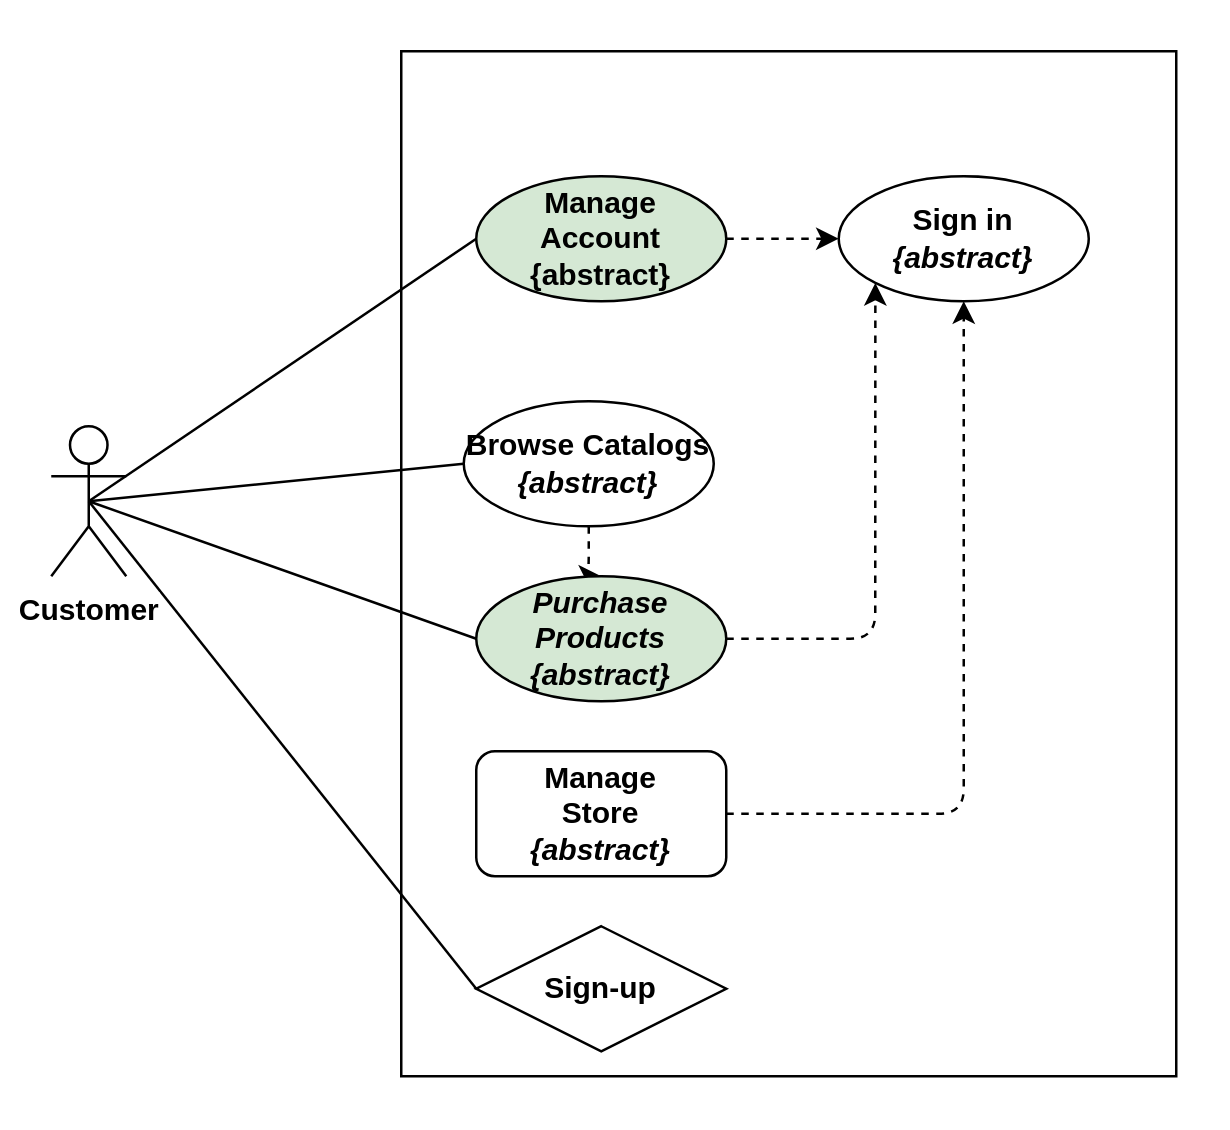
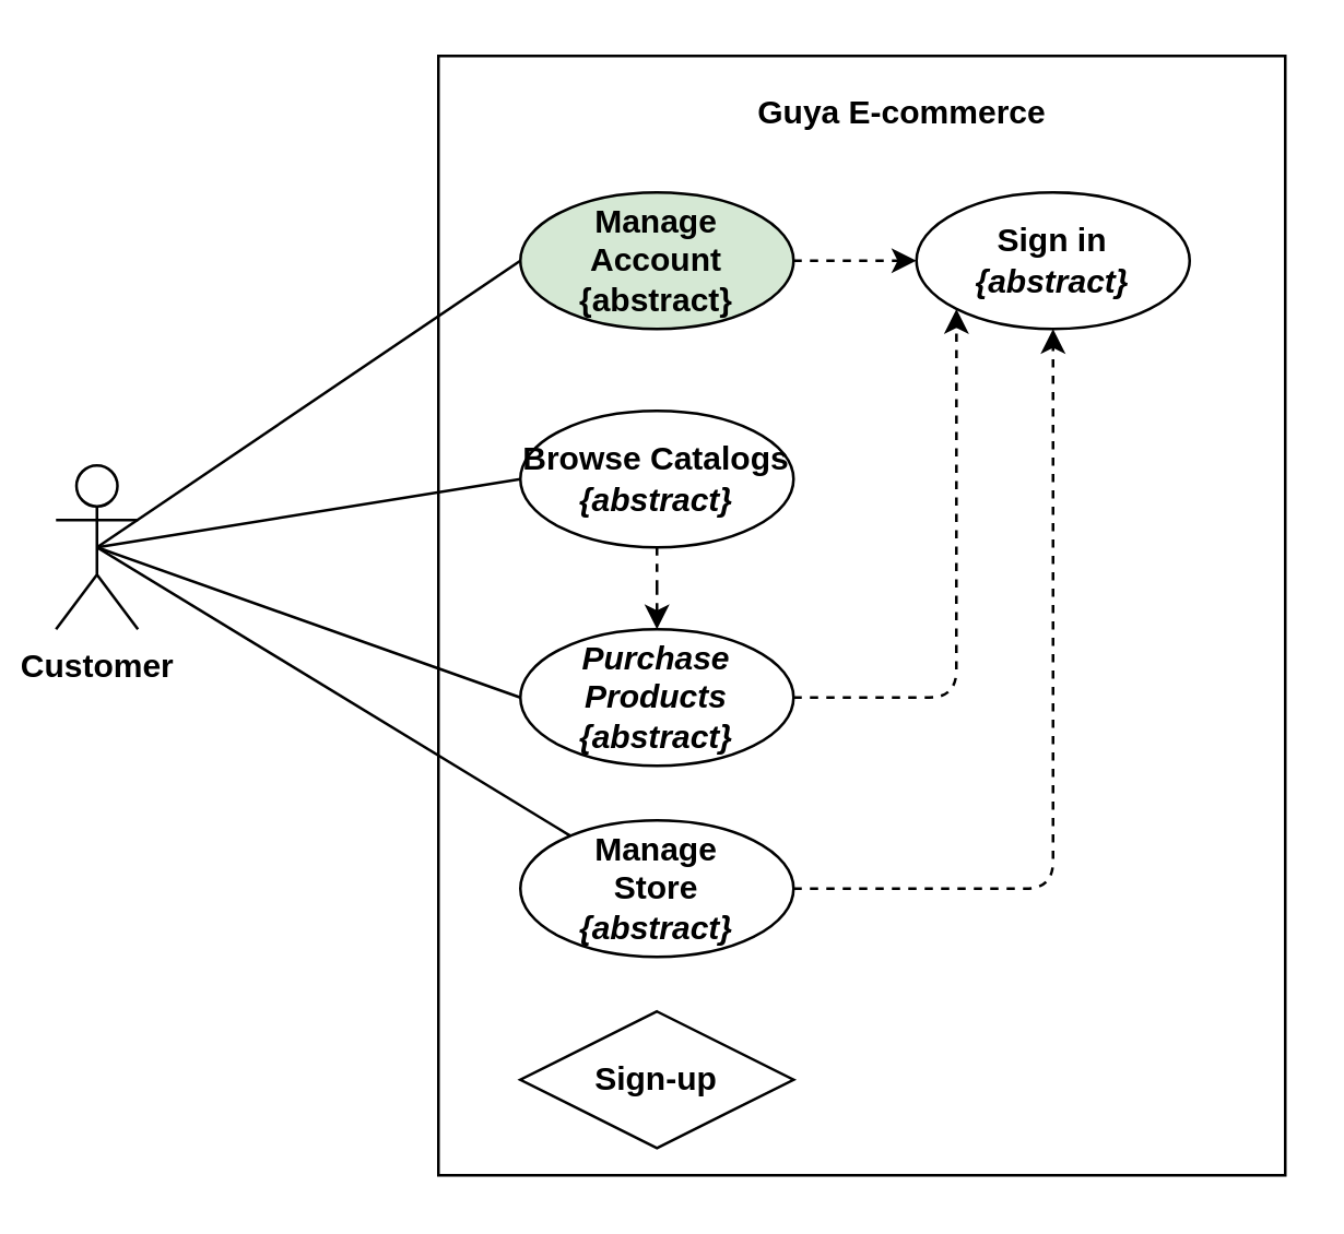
  <mxCell id="0" />
  <mxCell id="1" parent="0" />
  <mxCell id="2" value="" style="rounded=0;whiteSpace=wrap;html=1;" vertex="1" parent="1"><mxGeometry x="160" y="20" width="310" height="410" as="geometry" /></mxCell>
+ <mxCell id="3" value="Guya E-commerce" style="text;html=1;strokeColor=none;fillColor=none;align=center;verticalAlign=middle;whiteSpace=wrap;rounded=0;fontStyle=1" vertex="1" parent="1"><mxGeometry x="255" y="30" width="150" height="21" as="geometry" /></mxCell>
  <mxCell id="4" style="edgeStyle=none;orthogonalLoop=1;jettySize=auto;html=1;exitX=0.5;exitY=0.5;exitDx=0;exitDy=0;exitPerimeter=0;entryX=0;entryY=0.5;entryDx=0;entryDy=0;endArrow=none;" edge="1" parent="1" source="7" target="17"><mxGeometry relative="1" as="geometry" /></mxCell>
  <mxCell id="5" style="edgeStyle=none;orthogonalLoop=1;jettySize=auto;html=1;exitX=0.5;exitY=0.5;exitDx=0;exitDy=0;exitPerimeter=0;entryX=0;entryY=0.5;entryDx=0;entryDy=0;endArrow=none;" edge="1" parent="1" source="7" target="12"><mxGeometry relative="1" as="geometry" /></mxCell>
- <mxCell id="6" style="edgeStyle=none;orthogonalLoop=1;jettySize=auto;html=1;exitX=0.5;exitY=0.5;exitDx=0;exitDy=0;exitPerimeter=0;entryX=0;entryY=0.5;entryDx=0;entryDy=0;endArrow=none;" edge="1" parent="1" source="7" target="10"><mxGeometry relative="1" as="geometry" /></mxCell>
+ <mxCell id="6" style="edgeStyle=none;orthogonalLoop=1;jettySize=auto;html=1;exitX=0.5;exitY=0.5;exitDx=0;exitDy=0;exitPerimeter=0;endArrow=none;" edge="1" parent="1" source="7" target="9"><mxGeometry relative="1" as="geometry" /></mxCell>
  <mxCell id="7" value="Customer" style="shape=umlActor;verticalLabelPosition=bottom;labelBackgroundColor=#ffffff;verticalAlign=top;html=1;outlineConnect=0;fontStyle=1" vertex="1" parent="1"><mxGeometry x="20" y="170" width="30" height="60" as="geometry" /></mxCell>
  <mxCell id="8" style="edgeStyle=orthogonalEdgeStyle;orthogonalLoop=1;jettySize=auto;html=1;exitX=1;exitY=0.5;exitDx=0;exitDy=0;entryX=0.5;entryY=1;entryDx=0;entryDy=0;dashed=1;labelBackgroundColor=none;fillColor=#ffffff;fontSize=12;" edge="1" parent="1" source="9" target="13"><mxGeometry relative="1" as="geometry" /></mxCell>
- <mxCell id="9" value="&lt;span style=&quot;font-style: normal&quot;&gt;Manage&lt;br&gt;Store&lt;br&gt;&lt;/span&gt;{abstract}" style="whiteSpace=wrap;html=1;fontStyle=3;labelBackgroundColor=none;labelBorderColor=none;rounded=1;" vertex="1" parent="1"><mxGeometry x="190" y="300" width="100" height="50" as="geometry" /></mxCell>
+ <mxCell id="9" value="&lt;span style=&quot;font-style: normal&quot;&gt;Manage&lt;br&gt;Store&lt;br&gt;&lt;/span&gt;{abstract}" style="ellipse;whiteSpace=wrap;html=1;fontStyle=3;labelBackgroundColor=none;labelBorderColor=none;" vertex="1" parent="1"><mxGeometry x="190" y="300" width="100" height="50" as="geometry" /></mxCell>
  <mxCell id="10" value="&lt;span style=&quot;font-style: normal&quot;&gt;Sign-up&lt;/span&gt;" style="rhombus;whiteSpace=wrap;html=1;fontStyle=3;labelBackgroundColor=none;labelBorderColor=none;" vertex="1" parent="1"><mxGeometry x="190" y="370" width="100" height="50" as="geometry" /></mxCell>
  <mxCell id="11" style="edgeStyle=orthogonalEdgeStyle;orthogonalLoop=1;jettySize=auto;html=1;exitX=0.5;exitY=1;exitDx=0;exitDy=0;dashed=1;labelBackgroundColor=none;fillColor=#ffffff;fontSize=12;" edge="1" parent="1" source="12" target="15"><mxGeometry relative="1" as="geometry" /></mxCell>
- <mxCell id="12" value="&lt;span style=&quot;font-style: normal&quot;&gt;Browse Catalogs&lt;/span&gt;&lt;br&gt;{abstract}" style="ellipse;whiteSpace=wrap;html=1;fontStyle=3;labelBackgroundColor=none;labelBorderColor=none;" vertex="1" parent="1"><mxGeometry x="185" y="160" width="100" height="50" as="geometry" /></mxCell>
+ <mxCell id="12" value="&lt;span style=&quot;font-style: normal&quot;&gt;Browse Catalogs&lt;/span&gt;&lt;br&gt;{abstract}" style="ellipse;whiteSpace=wrap;html=1;fontStyle=3;labelBackgroundColor=none;labelBorderColor=none;" vertex="1" parent="1"><mxGeometry x="190" y="150" width="100" height="50" as="geometry" /></mxCell>
  <mxCell id="13" value="&lt;span style=&quot;font-style: normal&quot;&gt;Sign in&lt;/span&gt;&lt;br&gt;{abstract}" style="ellipse;whiteSpace=wrap;html=1;fontStyle=3;labelBackgroundColor=none;labelBorderColor=none;" vertex="1" parent="1"><mxGeometry x="335" y="70" width="100" height="50" as="geometry" /></mxCell>
  <mxCell id="14" style="edgeStyle=orthogonalEdgeStyle;orthogonalLoop=1;jettySize=auto;html=1;exitX=1;exitY=0.5;exitDx=0;exitDy=0;entryX=0;entryY=1;entryDx=0;entryDy=0;dashed=1;labelBackgroundColor=none;fillColor=#ffffff;fontSize=12;" edge="1" parent="1" source="15" target="13"><mxGeometry relative="1" as="geometry" /></mxCell>
- <mxCell id="15" value="Purchase Products&lt;br&gt;{abstract}" style="ellipse;whiteSpace=wrap;html=1;fontStyle=3;labelBackgroundColor=none;labelBorderColor=none;fillColor=#d5e8d4;" vertex="1" parent="1"><mxGeometry x="190" y="230" width="100" height="50" as="geometry" /></mxCell>
+ <mxCell id="15" value="Purchase Products&lt;br&gt;{abstract}" style="ellipse;whiteSpace=wrap;html=1;fontStyle=3;labelBackgroundColor=none;labelBorderColor=none;" vertex="1" parent="1"><mxGeometry x="190" y="230" width="100" height="50" as="geometry" /></mxCell>
  <mxCell id="16" style="edgeStyle=none;orthogonalLoop=1;jettySize=auto;html=1;exitX=1;exitY=0.5;exitDx=0;exitDy=0;entryX=0;entryY=0.5;entryDx=0;entryDy=0;dashed=1;labelBackgroundColor=none;fillColor=#ffffff;fontSize=12;" edge="1" parent="1" source="17" target="13"><mxGeometry relative="1" as="geometry" /></mxCell>
  <mxCell id="17" value="Manage&lt;br&gt;Account&lt;br&gt;{abstract}" style="ellipse;whiteSpace=wrap;html=1;fontStyle=1;labelBackgroundColor=none;labelBorderColor=none;fillColor=#d5e8d4;" vertex="1" parent="1"><mxGeometry x="190" y="70" width="100" height="50" as="geometry" /></mxCell>
  <mxCell id="18" style="edgeStyle=none;orthogonalLoop=1;jettySize=auto;html=1;exitX=0.5;exitY=0.5;exitDx=0;exitDy=0;exitPerimeter=0;entryX=0;entryY=0.5;entryDx=0;entryDy=0;endArrow=none;" edge="1" parent="1" source="7" target="15"><mxGeometry relative="1" as="geometry" /></mxCell>
